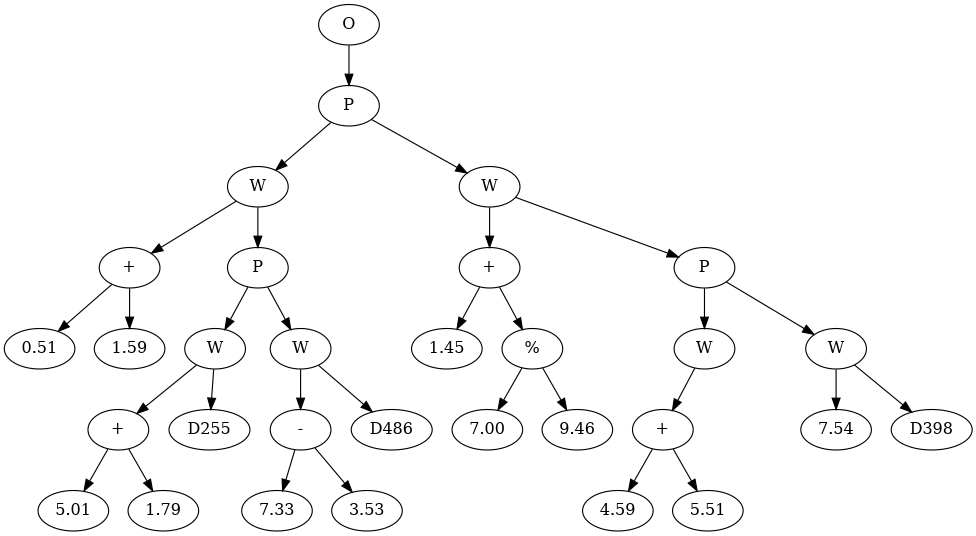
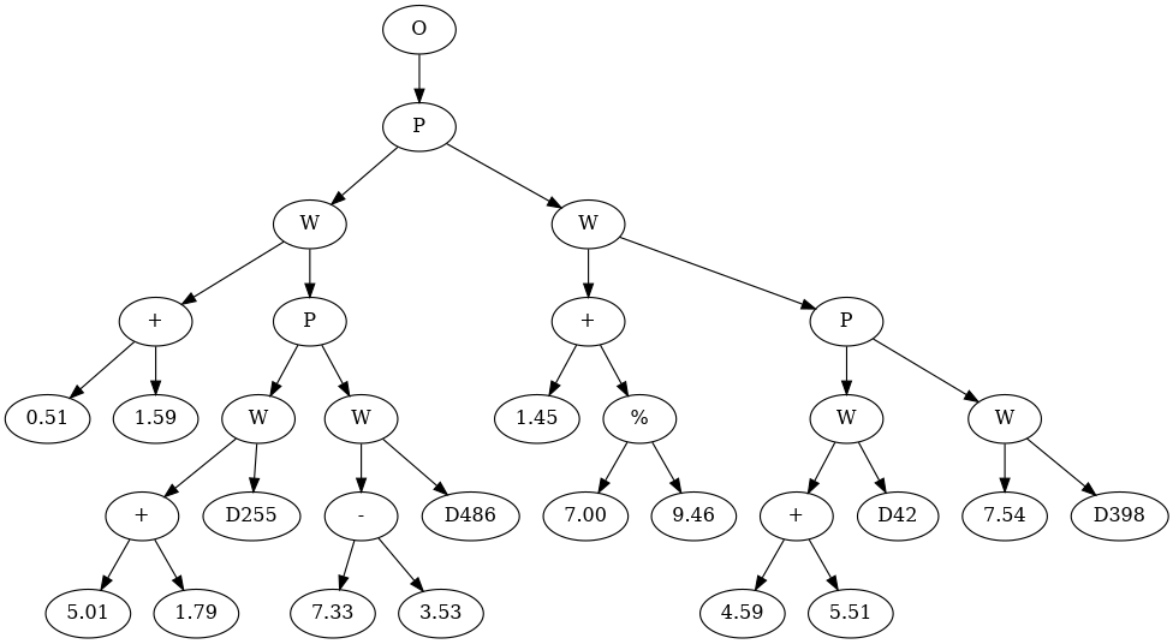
  digraph {
    n1 [label=O]
    n2 [label=P]
    n3 [label=W]
    n4 [label=W]
    n5 [label="+"]
    n6 [label=P]
    n7 [label="+"]
    n8 [label=P]
    n9 [label=0.51]
    n10 [label=1.59]
    n11 [label=W]
    n12 [label=W]
    n13 [label="+"]
    n14 [label=D255]
    n15 [label="-"]
    n16 [label=D486]
    n17 [label=5.01]
    n18 [label=1.79]
    n19 [label=7.33]
    n20 [label=3.53]
    n21 [label=1.45]
    n22 [label="%"]
    n23 [label=W]
    n24 [label=W]
    n25 [label=7.00]
    n26 [label=9.46]
    n27 [label="+"]
+   n28 [label=D42]
    n29 [label=7.54]
    n30 [label=D398]
    n31 [label=4.59]
    n32 [label=5.51]
    n1 -> n2
    n2 -> n3
    n2 -> n4
    n3 -> n5
    n3 -> n6
    n4 -> n7
    n4 -> n8
    n5 -> n9
    n5 -> n10
    n6 -> n11
    n6 -> n12
    n7 -> n21
    n7 -> n22
    n8 -> n23
    n8 -> n24
    n11 -> n13
    n11 -> n14
    n12 -> n15
    n12 -> n16
    n13 -> n17
    n13 -> n18
    n15 -> n19
    n15 -> n20
    n22 -> n25
    n22 -> n26
    n23 -> n27
+   n23 -> n28
    n24 -> n29
    n24 -> n30
    n27 -> n31
    n27 -> n32
  }
